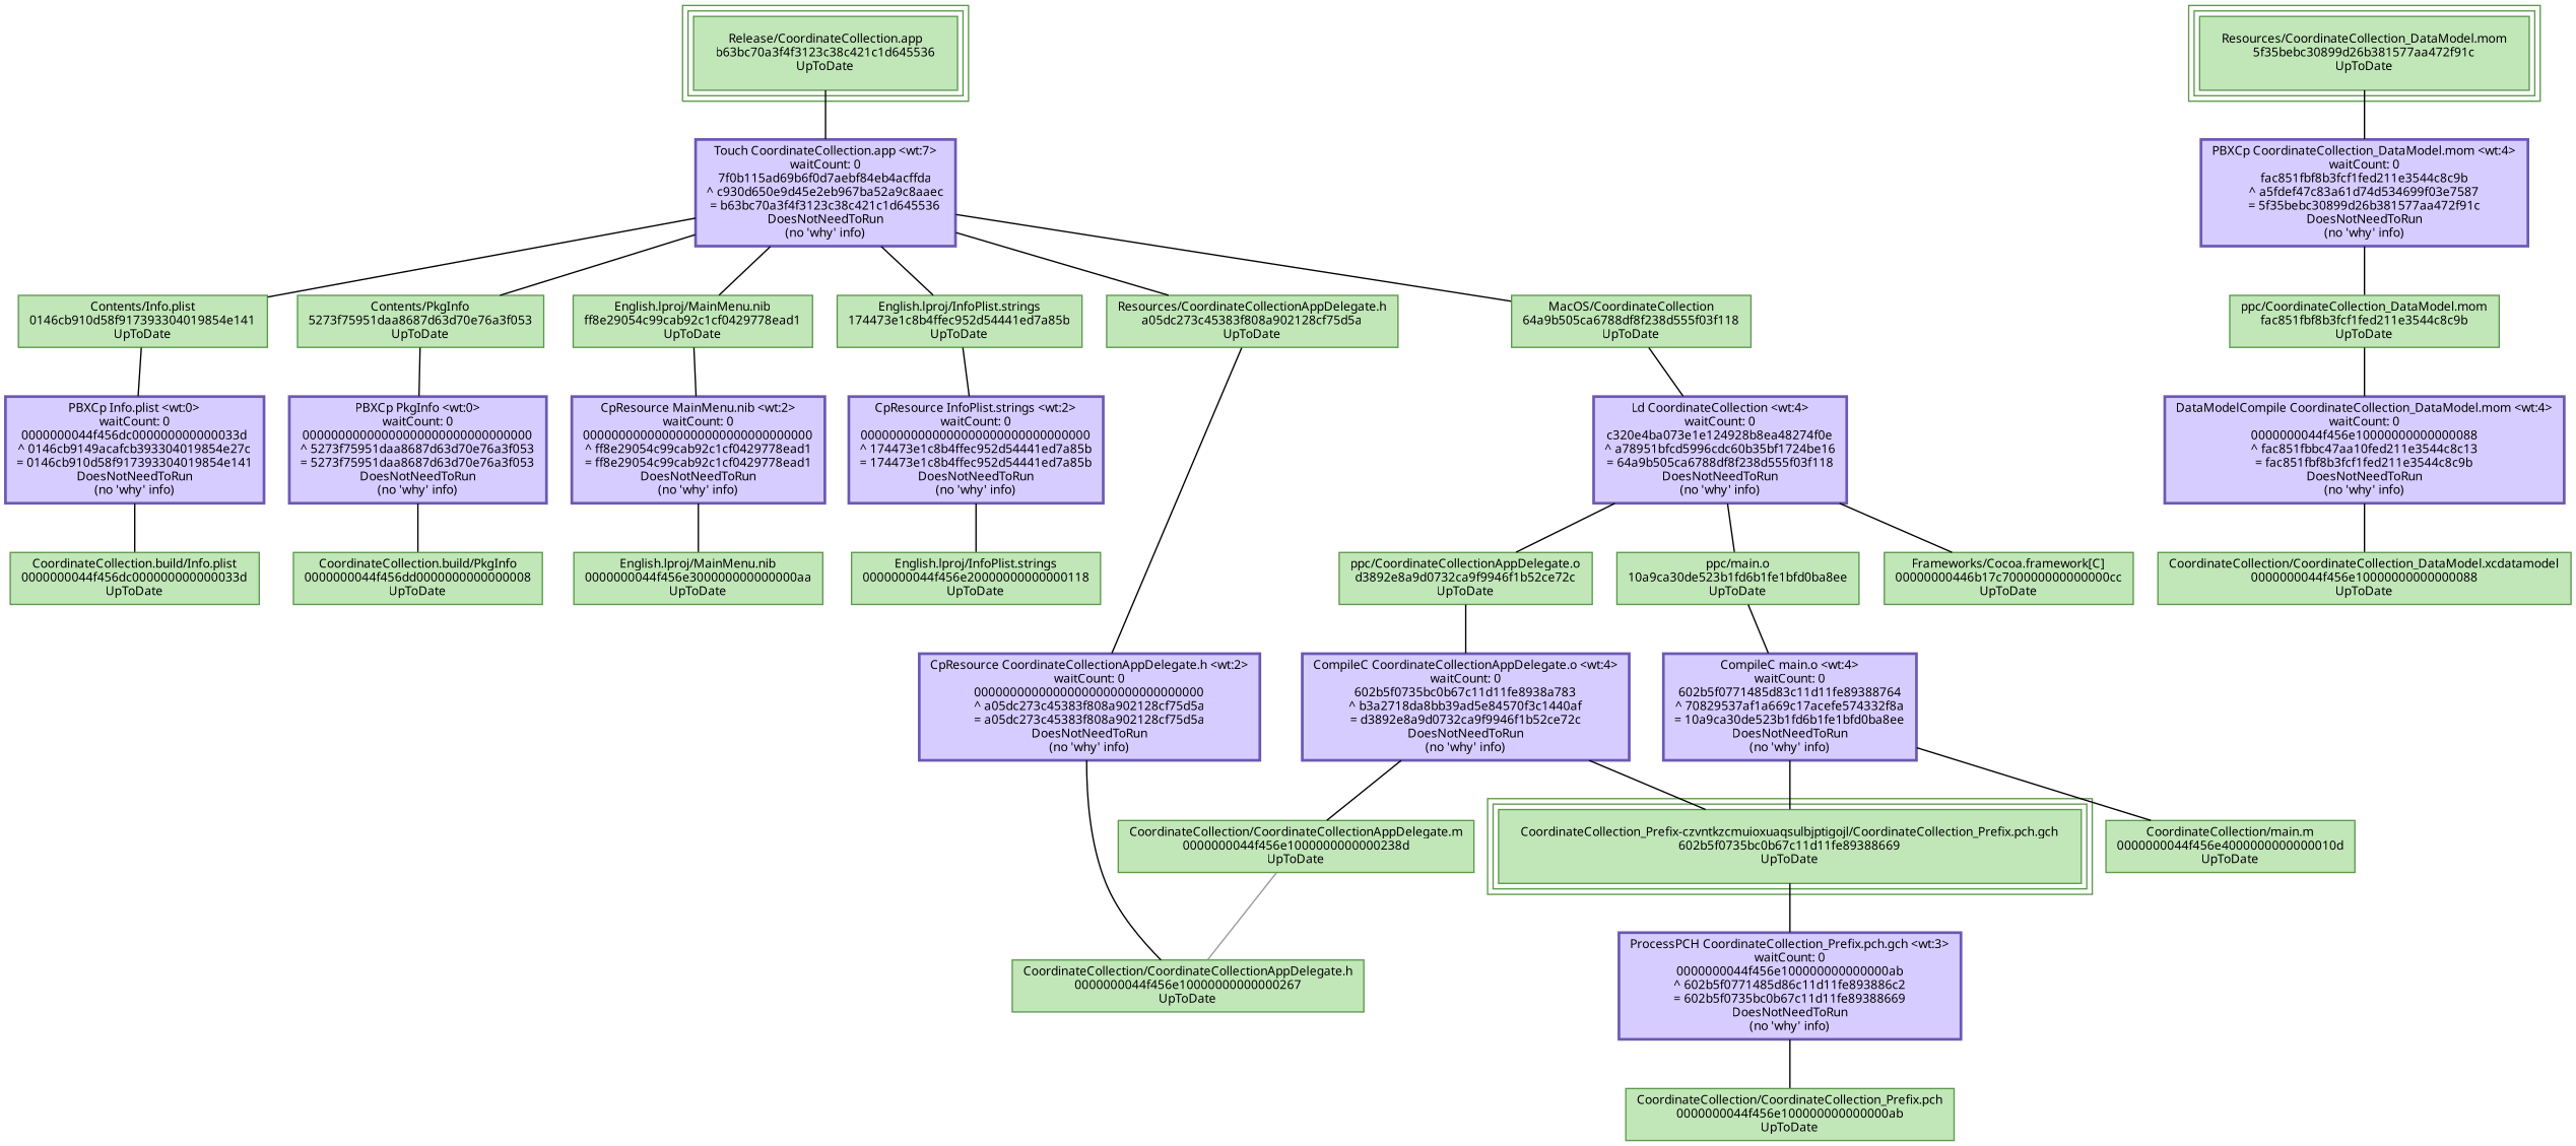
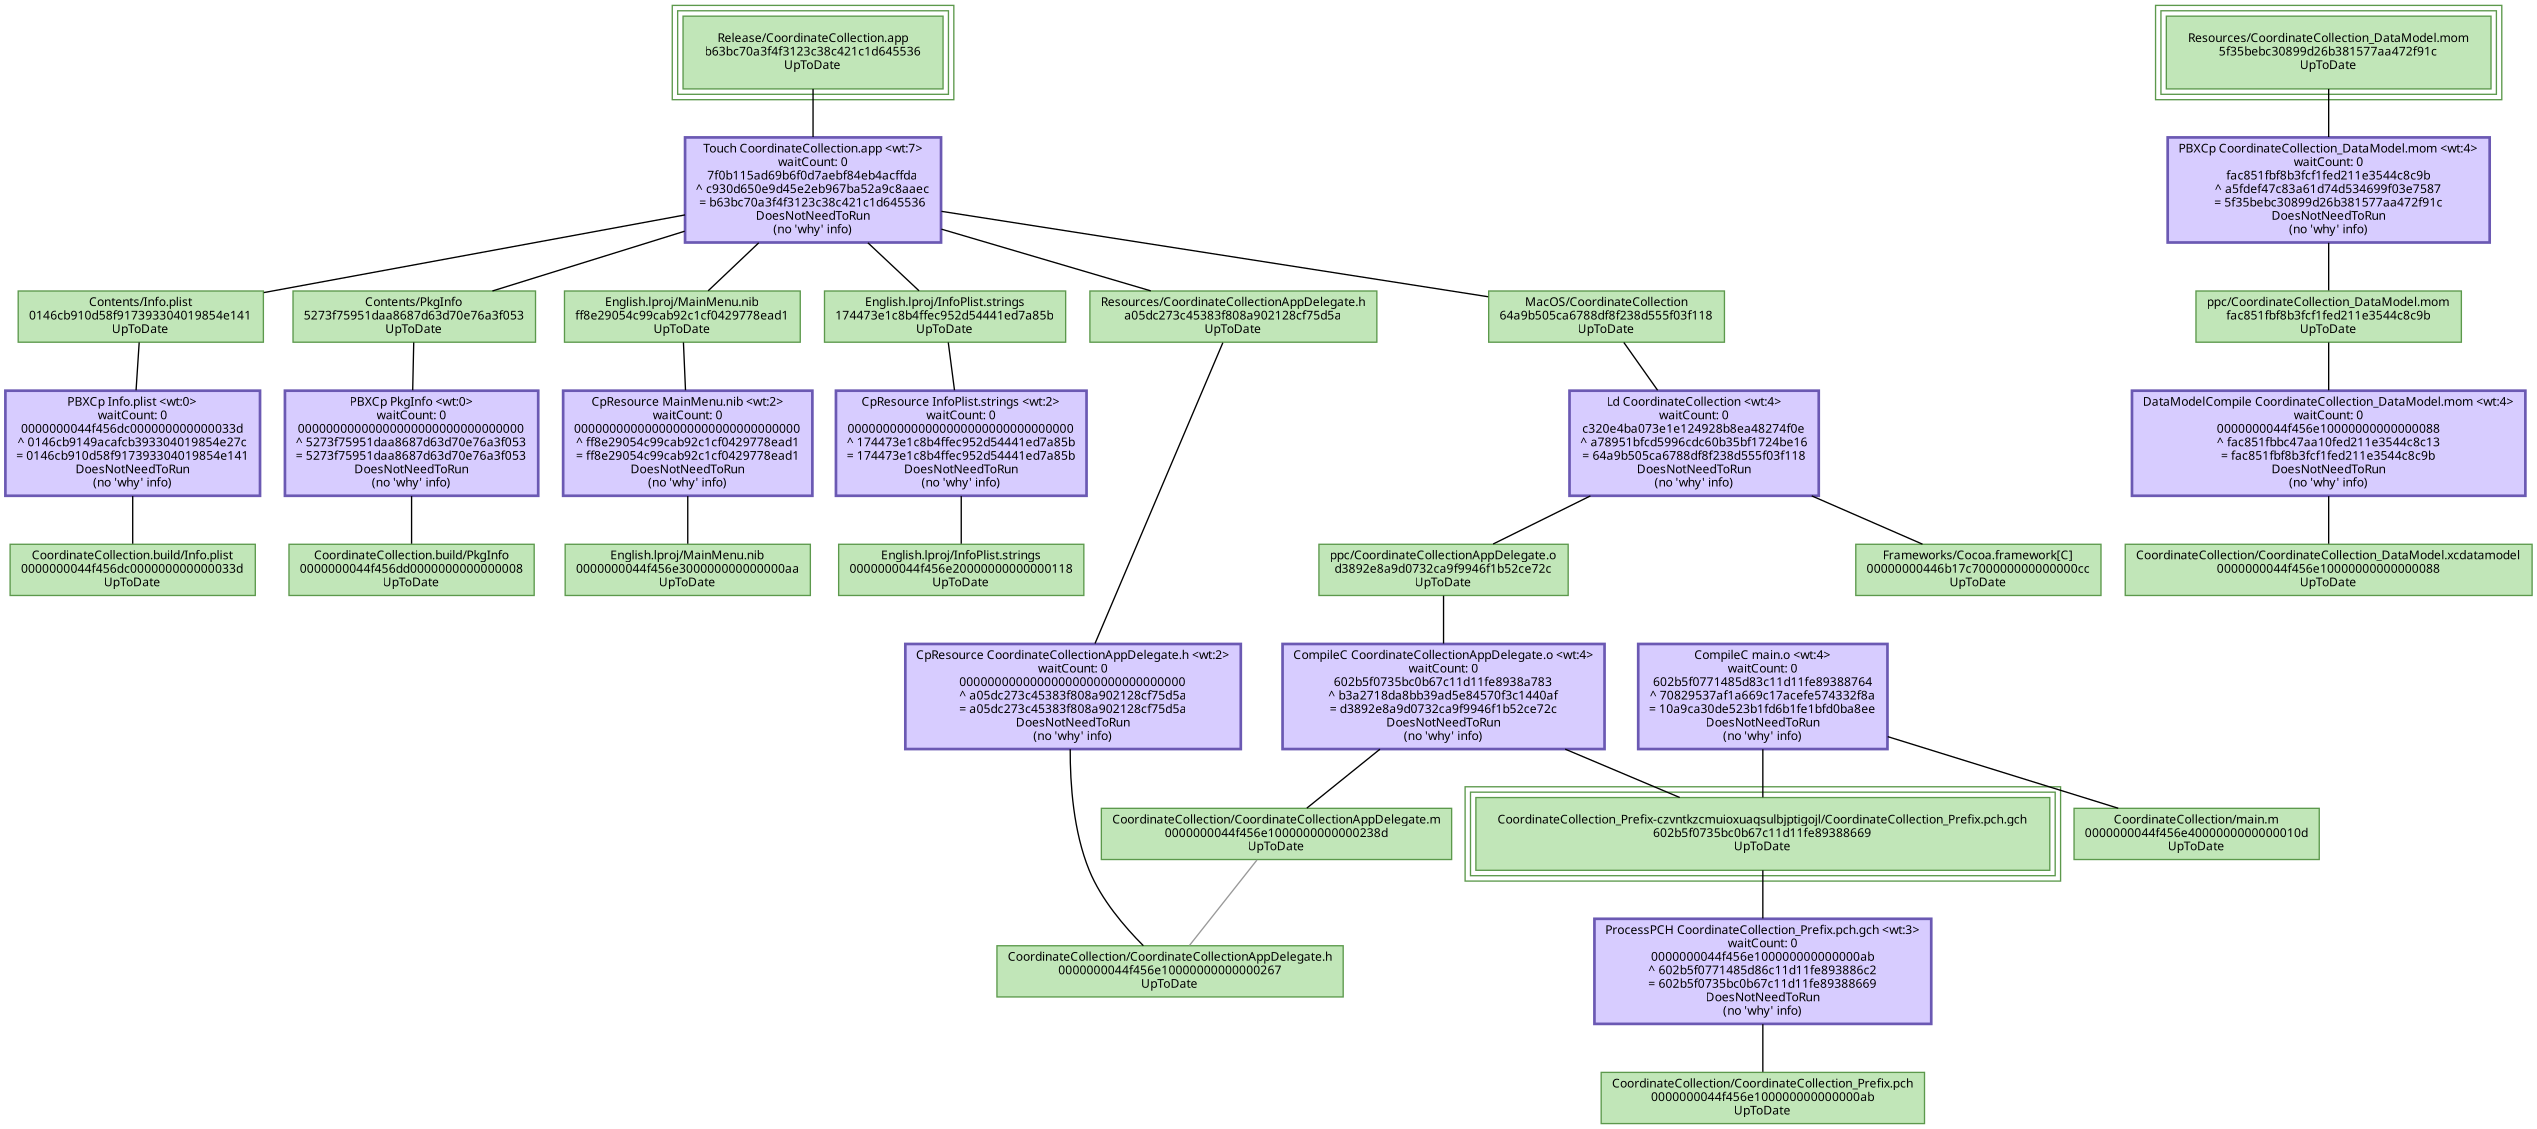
  digraph {
    concentrate=false
    node [color="0.3 0.5 0.6" fillcolor="0.3 0.2 0.9" fontname=Monaco fontsize=9 shape=box style=filled]
    edge [arrowhead=none arrowtail=normal color=black style=solid]
    n1 [label="Release/CoordinateCollection.app\nb63bc70a3f4f3123c38c421c1d645536\nUpToDate" peripheries=3]
    n2 [color="0.7 0.5 0.7" fillcolor="0.7 0.2 1.0" label="Touch CoordinateCollection.app <wt:7>\nwaitCount: 0\n7f0b115ad69b6f0d7aebf84eb4acffda\n^ c930d650e9d45e2eb967ba52a9c8aaec\n= b63bc70a3f4f3123c38c421c1d645536\nDoesNotNeedToRun\n(no 'why' info)" style="filled,bold"]
    n3 [label="Contents/Info.plist\n0146cb910d58f917393304019854e141\nUpToDate"]
    n4 [color="0.7 0.5 0.7" fillcolor="0.7 0.2 1.0" label="PBXCp Info.plist <wt:0>\nwaitCount: 0\n0000000044f456dc000000000000033d\n^ 0146cb9149acafcb393304019854e27c\n= 0146cb910d58f917393304019854e141\nDoesNotNeedToRun\n(no 'why' info)" style="filled,bold"]
    n5 [label="CoordinateCollection.build/Info.plist\n0000000044f456dc000000000000033d\nUpToDate"]
    n6 [label="Contents/PkgInfo\n5273f75951daa8687d63d70e76a3f053\nUpToDate"]
    n7 [color="0.7 0.5 0.7" fillcolor="0.7 0.2 1.0" label="PBXCp PkgInfo <wt:0>\nwaitCount: 0\n00000000000000000000000000000000\n^ 5273f75951daa8687d63d70e76a3f053\n= 5273f75951daa8687d63d70e76a3f053\nDoesNotNeedToRun\n(no 'why' info)" style="filled,bold"]
    n8 [label="CoordinateCollection.build/PkgInfo\n0000000044f456dd0000000000000008\nUpToDate"]
    n9 [label="English.lproj/MainMenu.nib\nff8e29054c99cab92c1cf0429778ead1\nUpToDate"]
    n10 [color="0.7 0.5 0.7" fillcolor="0.7 0.2 1.0" label="CpResource MainMenu.nib <wt:2>\nwaitCount: 0\n00000000000000000000000000000000\n^ ff8e29054c99cab92c1cf0429778ead1\n= ff8e29054c99cab92c1cf0429778ead1\nDoesNotNeedToRun\n(no 'why' info)" style="filled,bold"]
    n11 [label="English.lproj/MainMenu.nib\n0000000044f456e300000000000000aa\nUpToDate"]
    n12 [label="English.lproj/InfoPlist.strings\n174473e1c8b4ffec952d54441ed7a85b\nUpToDate"]
    n13 [color="0.7 0.5 0.7" fillcolor="0.7 0.2 1.0" label="CpResource InfoPlist.strings <wt:2>\nwaitCount: 0\n00000000000000000000000000000000\n^ 174473e1c8b4ffec952d54441ed7a85b\n= 174473e1c8b4ffec952d54441ed7a85b\nDoesNotNeedToRun\n(no 'why' info)" style="filled,bold"]
    n14 [label="English.lproj/InfoPlist.strings\n0000000044f456e20000000000000118\nUpToDate"]
    n15 [label="Resources/CoordinateCollectionAppDelegate.h\na05dc273c45383f808a902128cf75d5a\nUpToDate"]
    n16 [color="0.7 0.5 0.7" fillcolor="0.7 0.2 1.0" label="CpResource CoordinateCollectionAppDelegate.h <wt:2>\nwaitCount: 0\n00000000000000000000000000000000\n^ a05dc273c45383f808a902128cf75d5a\n= a05dc273c45383f808a902128cf75d5a\nDoesNotNeedToRun\n(no 'why' info)" style="filled,bold"]
    n17 [label="CoordinateCollection/CoordinateCollectionAppDelegate.h\n0000000044f456e10000000000000267\nUpToDate"]
-   n18 [label="ppc/main.o\n10a9ca30de523b1fd6b1fe1bfd0ba8ee\nUpToDate"]
    n19 [color="0.7 0.5 0.7" fillcolor="0.7 0.2 1.0" label="CompileC main.o <wt:4>\nwaitCount: 0\n602b5f0771485d83c11d11fe89388764\n^ 70829537af1a669c17acefe574332f8a\n= 10a9ca30de523b1fd6b1fe1bfd0ba8ee\nDoesNotNeedToRun\n(no 'why' info)" style="filled,bold"]
    n20 [label="CoordinateCollection/CoordinateCollection_Prefix.pch\n0000000044f456e100000000000000ab\nUpToDate"]
    n21 [label="CoordinateCollection_Prefix-czvntkzcmuioxuaqsulbjptigojl/CoordinateCollection_Prefix.pch.gch\n602b5f0735bc0b67c11d11fe89388669\nUpToDate" peripheries=3]
    n22 [color="0.7 0.5 0.7" fillcolor="0.7 0.2 1.0" label="ProcessPCH CoordinateCollection_Prefix.pch.gch <wt:3>\nwaitCount: 0\n0000000044f456e100000000000000ab\n^ 602b5f0771485d86c11d11fe893886c2\n= 602b5f0735bc0b67c11d11fe89388669\nDoesNotNeedToRun\n(no 'why' info)" style="filled,bold"]
    n23 [label="CoordinateCollection/main.m\n0000000044f456e4000000000000010d\nUpToDate"]
    n24 [label="ppc/CoordinateCollectionAppDelegate.o\nd3892e8a9d0732ca9f9946f1b52ce72c\nUpToDate"]
    n25 [color="0.7 0.5 0.7" fillcolor="0.7 0.2 1.0" label="CompileC CoordinateCollectionAppDelegate.o <wt:4>\nwaitCount: 0\n602b5f0735bc0b67c11d11fe8938a783\n^ b3a2718da8bb39ad5e84570f3c1440af\n= d3892e8a9d0732ca9f9946f1b52ce72c\nDoesNotNeedToRun\n(no 'why' info)" style="filled,bold"]
    n26 [label="CoordinateCollection/CoordinateCollectionAppDelegate.m\n0000000044f456e1000000000000238d\nUpToDate"]
    n27 [label="ppc/CoordinateCollection_DataModel.mom\nfac851fbf8b3fcf1fed211e3544c8c9b\nUpToDate"]
    n28 [color="0.7 0.5 0.7" fillcolor="0.7 0.2 1.0" label="DataModelCompile CoordinateCollection_DataModel.mom <wt:4>\nwaitCount: 0\n0000000044f456e10000000000000088\n^ fac851fbbc47aa10fed211e3544c8c13\n= fac851fbf8b3fcf1fed211e3544c8c9b\nDoesNotNeedToRun\n(no 'why' info)" style="filled,bold"]
    n29 [label="CoordinateCollection/CoordinateCollection_DataModel.xcdatamodel\n0000000044f456e10000000000000088\nUpToDate"]
    n30 [label="Resources/CoordinateCollection_DataModel.mom\n5f35bebc30899d26b381577aa472f91c\nUpToDate" peripheries=3]
    n31 [color="0.7 0.5 0.7" fillcolor="0.7 0.2 1.0" label="PBXCp CoordinateCollection_DataModel.mom <wt:4>\nwaitCount: 0\nfac851fbf8b3fcf1fed211e3544c8c9b\n^ a5fdef47c83a61d74d534699f03e7587\n= 5f35bebc30899d26b381577aa472f91c\nDoesNotNeedToRun\n(no 'why' info)" style="filled,bold"]
    n32 [label="MacOS/CoordinateCollection\n64a9b505ca6788df8f238d555f03f118\nUpToDate"]
    n33 [color="0.7 0.5 0.7" fillcolor="0.7 0.2 1.0" label="Ld CoordinateCollection <wt:4>\nwaitCount: 0\nc320e4ba073e1e124928b8ea48274f0e\n^ a78951bfcd5996cdc60b35bf1724be16\n= 64a9b505ca6788df8f238d555f03f118\nDoesNotNeedToRun\n(no 'why' info)" style="filled,bold"]
    n34 [label="Frameworks/Cocoa.framework[C]\n00000000446b17c700000000000000cc\nUpToDate"]
    n1 -> n2
    n2 -> n3
    n2 -> n6
    n2 -> n9
    n2 -> n12
    n2 -> n15
    n2 -> n32
    n3 -> n4
    n4 -> n5
    n6 -> n7
    n7 -> n8
    n9 -> n10
    n10 -> n11
    n12 -> n13
    n13 -> n14
    n15 -> n16
    n16 -> n17
-   n18 -> n19
    n19 -> n21
    n19 -> n23
    n21 -> n22
    n22 -> n20
    n24 -> n25
    n25 -> n21
    n25 -> n26
    n26 -> n17 [color=gray60]
    n27 -> n28
    n28 -> n29
    n30 -> n31
    n31 -> n27
    n32 -> n33
-   n33 -> n18
    n33 -> n24
    n33 -> n34
  }
